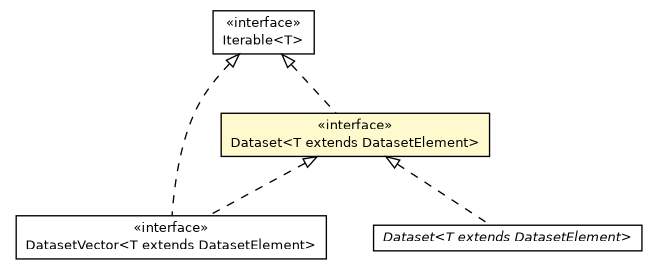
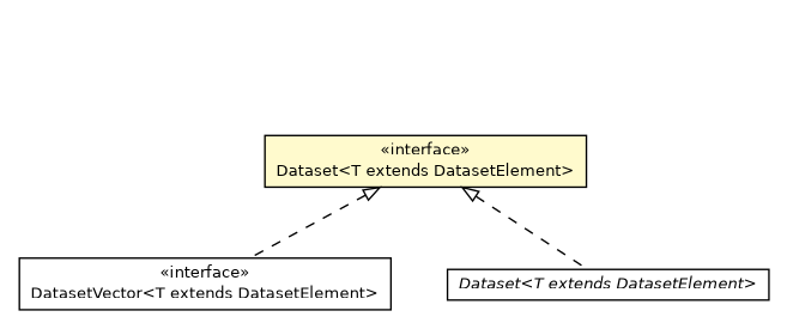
  digraph {
    nodesep=0.25
    ranksep=0.5
    node [fontcolor=black fontname=Helvetica fontsize=10.0 shape=plaintext]
    edge [arrowtail=empty dir=back fontname=Helvetica fontsize=10 headport=p labelfontname=Helvetica labelfontsize=10 style=dashed tailport=p]
    n1 [label=<<table title="it.unica.foresee.datasets.interfaces.Dataset" border="0" cellborder="1" cellspacing="0" cellpadding="2" port="p" bgcolor="lemonChiffon" href="./Dataset.html"> 		<tr><td><table border="0" cellspacing="0" cellpadding="1"> <tr><td align="center" balign="center"> &#171;interface&#187; </td></tr> <tr><td align="center" balign="center"> Dataset&lt;T extends DatasetElement&gt; </td></tr> 		</table></td></tr> 		</table>>]
    n2 [label=<<table title="it.unica.foresee.datasets.interfaces.DatasetVector" border="0" cellborder="1" cellspacing="0" cellpadding="2" port="p" href="./DatasetVector.html"> 		<tr><td><table border="0" cellspacing="0" cellpadding="1"> <tr><td align="center" balign="center"> &#171;interface&#187; </td></tr> <tr><td align="center" balign="center"> DatasetVector&lt;T extends DatasetElement&gt; </td></tr> 		</table></td></tr> 		</table>>]
    n3 [label=<<table title="it.unica.foresee.datasets.Dataset" border="0" cellborder="1" cellspacing="0" cellpadding="2" port="p" href="../Dataset.html"> 		<tr><td><table border="0" cellspacing="0" cellpadding="1"> <tr><td align="center" balign="center"><font face="Helvetica-Oblique"> Dataset&lt;T extends DatasetElement&gt; </font></td></tr> 		</table></td></tr> 		</table>>]
-   n4 [label=<<table title="java.lang.Iterable" border="0" cellborder="1" cellspacing="0" cellpadding="2" port="p" href="http://java.sun.com/j2se/1.4.2/docs/api/java/lang/Iterable.html"> 		<tr><td><table border="0" cellspacing="0" cellpadding="1"> <tr><td align="center" balign="center"> &#171;interface&#187; </td></tr> <tr><td align="center" balign="center"> Iterable&lt;T&gt; </td></tr> 		</table></td></tr> 		</table>>]
    n1 -> n2
    n1 -> n3
-   n4 -> n1
-   n4 -> n2
  }
